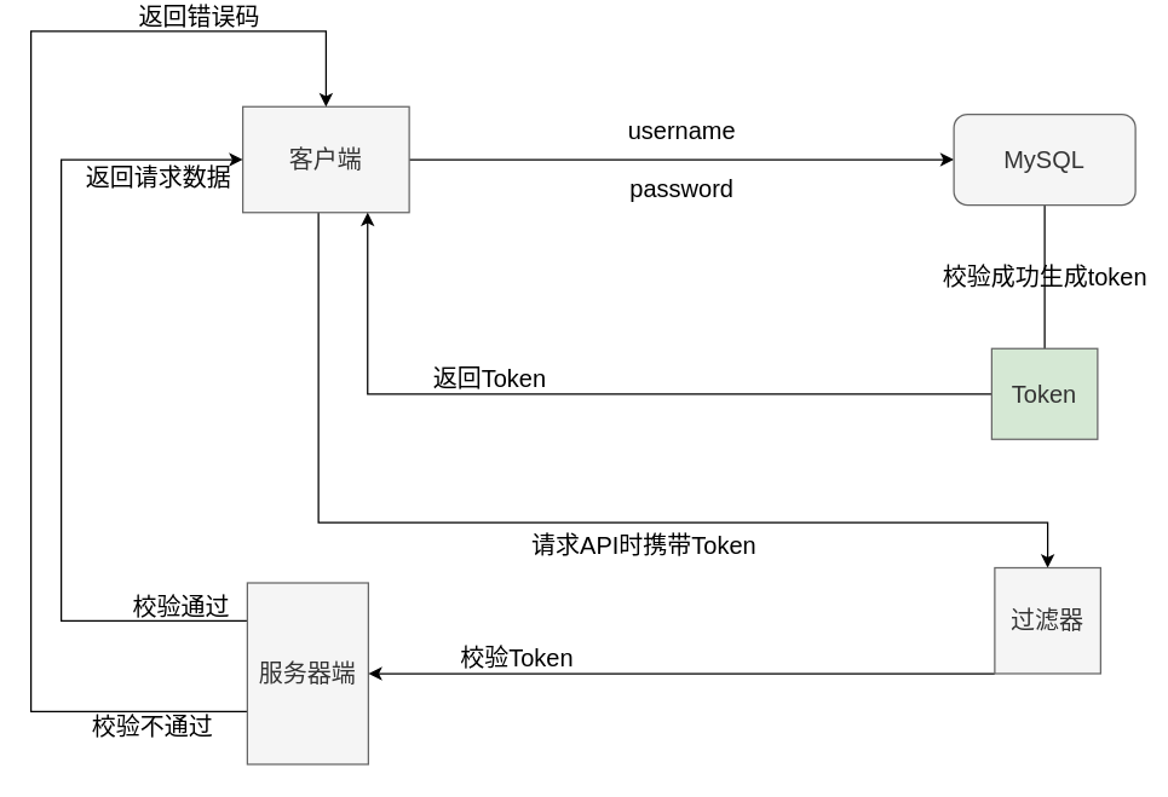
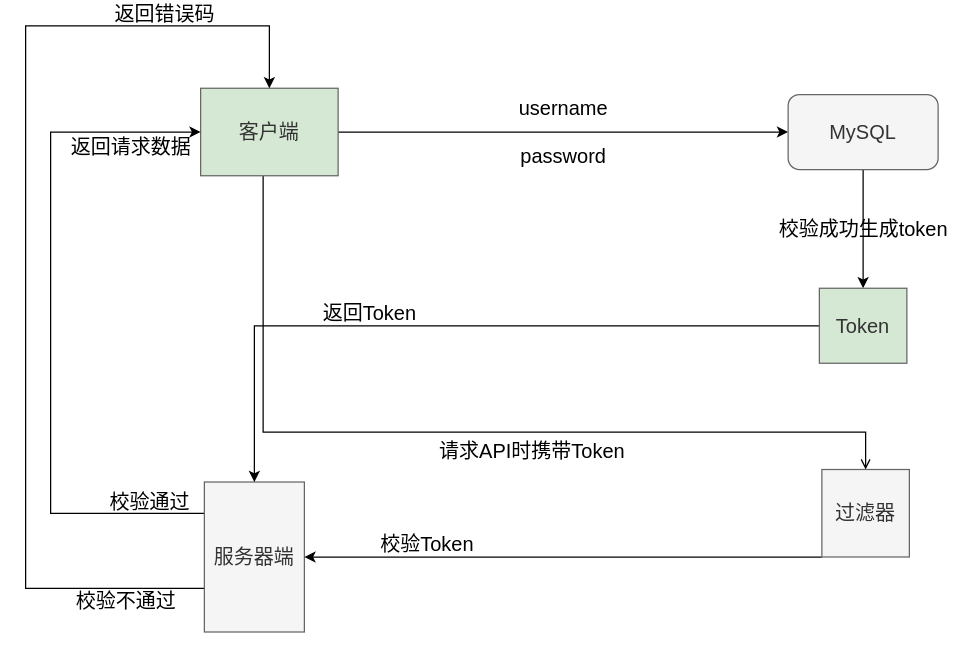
  <mxCell id="0" />
  <mxCell id="1" parent="0" />
  <mxCell id="2" value="username&lt;br&gt;&lt;br&gt;password" style="edgeStyle=orthogonalEdgeStyle;rounded=0;orthogonalLoop=1;jettySize=auto;html=1;fontSize=16;labelBackgroundColor=none;" edge="1" parent="1" source="4" target="12"><mxGeometry relative="1" as="geometry" /></mxCell>
- <mxCell id="3" value="请求API时携带Token" style="edgeStyle=orthogonalEdgeStyle;rounded=0;orthogonalLoop=1;jettySize=auto;html=1;labelBackgroundColor=none;fontSize=16;" edge="1" parent="1" source="4" target="16"><mxGeometry x="0.171" y="-15" relative="1" as="geometry"><mxPoint x="570" y="455" as="targetPoint" /><Array as="points"><mxPoint x="210" y="345" /></Array><mxPoint as="offset" /></mxGeometry></mxCell>
- <mxCell id="4" value="客户端" style="rounded=0;whiteSpace=wrap;html=1;fillColor=#f5f5f5;fontColor=#333333;strokeColor=#666666;fontSize=16;" vertex="1" parent="1"><mxGeometry x="160" y="70" width="110" height="70" as="geometry" /></mxCell>
+ <mxCell id="3" value="请求API时携带Token" style="edgeStyle=orthogonalEdgeStyle;rounded=0;orthogonalLoop=1;jettySize=auto;html=1;labelBackgroundColor=none;fontSize=16;endArrow=open;" edge="1" parent="1" source="4" target="16"><mxGeometry x="0.171" y="-15" relative="1" as="geometry"><mxPoint x="570" y="455" as="targetPoint" /><Array as="points"><mxPoint x="210" y="345" /></Array><mxPoint as="offset" /></mxGeometry></mxCell>
+ <mxCell id="4" value="客户端" style="rounded=0;whiteSpace=wrap;html=1;fillColor=#d5e8d4;fontColor=#333333;strokeColor=#666666;fontSize=16;" vertex="1" parent="1"><mxGeometry x="160" y="70" width="110" height="70" as="geometry" /></mxCell>
  <mxCell id="5" value="校验不通过" style="edgeStyle=orthogonalEdgeStyle;rounded=0;orthogonalLoop=1;jettySize=auto;html=1;labelBackgroundColor=none;fontSize=16;entryX=0.5;entryY=0;entryDx=0;entryDy=0;" edge="1" parent="1" source="10" target="4"><mxGeometry x="-0.85" y="10" relative="1" as="geometry"><mxPoint x="20" y="20" as="targetPoint" /><Array as="points"><mxPoint x="20" y="470" /><mxPoint x="20" y="20" /><mxPoint x="215" y="20" /></Array><mxPoint as="offset" /></mxGeometry></mxCell>
  <mxCell id="6" value="返回错误码" style="edgeLabel;html=1;align=center;verticalAlign=middle;resizable=0;points=[];fontSize=16;labelBackgroundColor=none;" vertex="1" connectable="0" parent="5"><mxGeometry x="0.641" y="-1" relative="1" as="geometry"><mxPoint x="15" y="-11" as="offset" /></mxGeometry></mxCell>
  <mxCell id="7" style="edgeStyle=orthogonalEdgeStyle;rounded=0;orthogonalLoop=1;jettySize=auto;html=1;labelBackgroundColor=none;fontSize=16;entryX=0;entryY=0.5;entryDx=0;entryDy=0;" edge="1" parent="1" source="10" target="4"><mxGeometry relative="1" as="geometry"><mxPoint x="70" y="180" as="targetPoint" /><Array as="points"><mxPoint y="410" x="40" /><mxPoint y="105" x="40" /></Array></mxGeometry></mxCell>
  <mxCell id="8" value="校验通过" style="edgeLabel;html=1;align=center;verticalAlign=middle;resizable=0;points=[];fontSize=16;labelBackgroundColor=none;" vertex="1" connectable="0" parent="7"><mxGeometry x="-0.785" y="2" relative="1" as="geometry"><mxPoint x="14" y="-12" as="offset" /></mxGeometry></mxCell>
  <mxCell id="9" value="返回请求数据" style="edgeLabel;html=1;align=center;verticalAlign=middle;resizable=0;points=[];fontSize=16;labelBackgroundColor=none;" vertex="1" connectable="0" parent="7"><mxGeometry x="0.792" y="3" relative="1" as="geometry"><mxPoint y="14" as="offset" /></mxGeometry></mxCell>
  <mxCell id="10" value="服务器端" style="rounded=0;whiteSpace=wrap;html=1;fillColor=#f5f5f5;fontColor=#333333;strokeColor=#666666;fontSize=16;" vertex="1" parent="1"><mxGeometry x="163" y="385" width="80" height="120" as="geometry" /></mxCell>
- <mxCell id="11" value="校验成功生成token" style="edgeStyle=orthogonalEdgeStyle;rounded=0;orthogonalLoop=1;jettySize=auto;html=1;labelBackgroundColor=none;fontSize=16;endArrow=none;" edge="1" parent="1" source="12" target="14"><mxGeometry relative="1" as="geometry" /></mxCell>
+ <mxCell id="11" value="校验成功生成token" style="edgeStyle=orthogonalEdgeStyle;rounded=0;orthogonalLoop=1;jettySize=auto;html=1;labelBackgroundColor=none;fontSize=16;" edge="1" parent="1" source="12" target="14"><mxGeometry relative="1" as="geometry" /></mxCell>
  <mxCell id="12" value="MySQL" style="whiteSpace=wrap;html=1;fontSize=16;fillColor=#f5f5f5;fontColor=#333333;strokeColor=#666666;rounded=1;" vertex="1" parent="1"><mxGeometry x="630" y="75" width="120" height="60" as="geometry" /></mxCell>
- <mxCell id="13" value="返回Token" style="edgeStyle=orthogonalEdgeStyle;rounded=0;orthogonalLoop=1;jettySize=auto;html=1;entryX=0.75;entryY=1;entryDx=0;entryDy=0;labelBackgroundColor=none;fontSize=16;" edge="1" parent="1" source="14" target="4"><mxGeometry x="0.248" y="-10" relative="1" as="geometry"><mxPoint as="offset" /></mxGeometry></mxCell>
+ <mxCell id="13" value="返回Token" style="edgeStyle=orthogonalEdgeStyle;rounded=0;orthogonalLoop=1;jettySize=auto;html=1;labelBackgroundColor=none;fontSize=16;" edge="1" parent="1" source="14" target="10"><mxGeometry x="0.248" y="-10" relative="1" as="geometry"><mxPoint as="offset" /></mxGeometry></mxCell>
  <mxCell id="14" value="Token" style="rounded=0;whiteSpace=wrap;html=1;fontSize=16;fillColor=#d5e8d4;fontColor=#333333;strokeColor=#666666;" vertex="1" parent="1"><mxGeometry x="655" y="230" width="70" height="60" as="geometry" /></mxCell>
  <mxCell id="15" value="校验Token" style="edgeStyle=orthogonalEdgeStyle;rounded=0;orthogonalLoop=1;jettySize=auto;html=1;entryX=1;entryY=0.5;entryDx=0;entryDy=0;labelBackgroundColor=none;fontSize=16;" edge="1" parent="1" source="16" target="10"><mxGeometry x="0.527" y="-10" relative="1" as="geometry"><Array as="points"><mxPoint x="690" y="445" /></Array><mxPoint as="offset" /></mxGeometry></mxCell>
  <mxCell id="16" value="过滤器" style="rounded=0;whiteSpace=wrap;html=1;fontSize=16;fillColor=#f5f5f5;fontColor=#333333;strokeColor=#666666;" vertex="1" parent="1"><mxGeometry x="657" y="375" width="70" height="70" as="geometry" /></mxCell>
